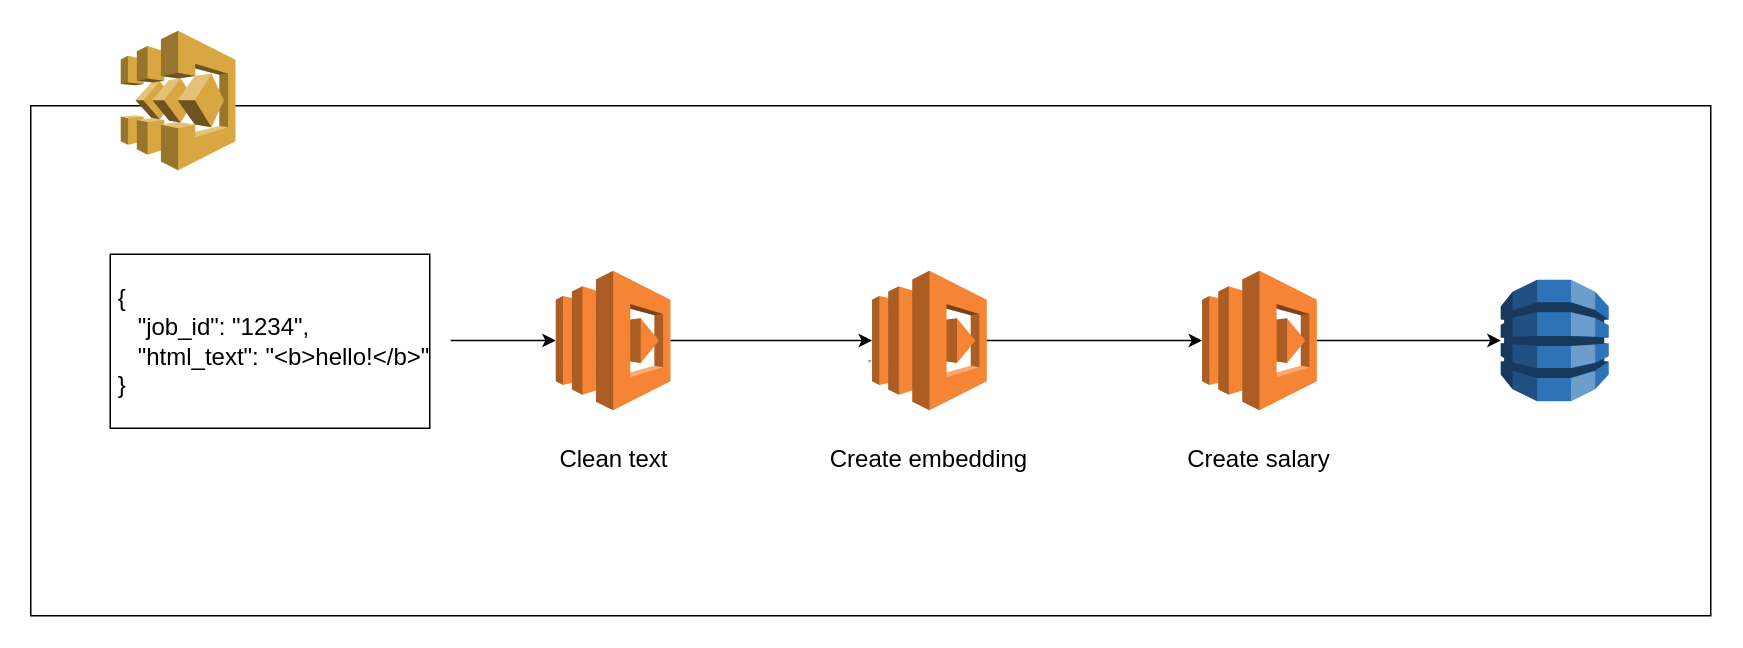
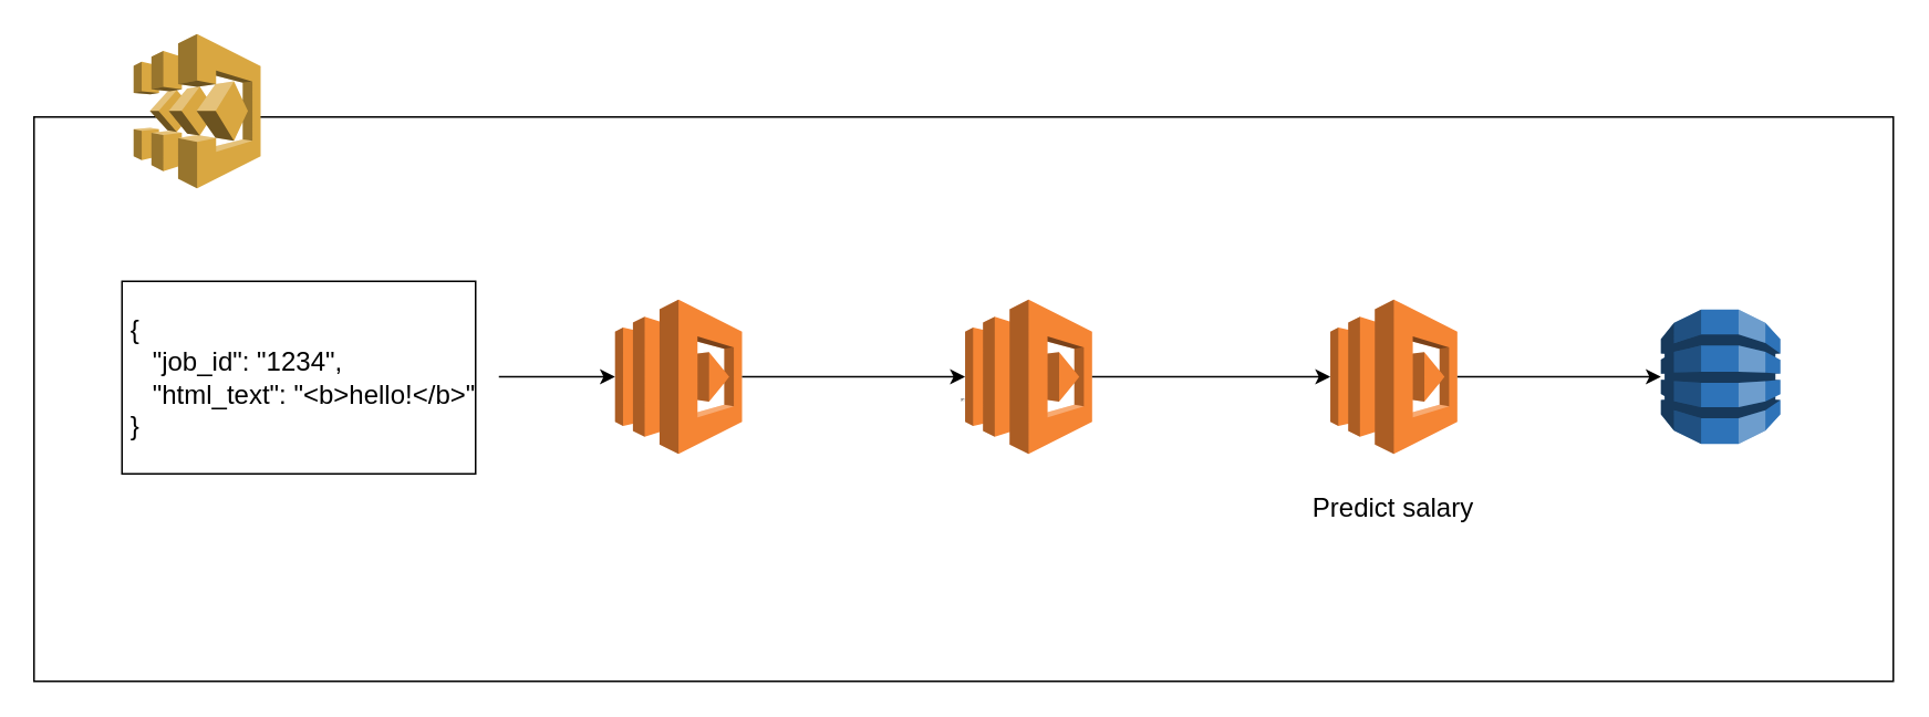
  <mxCell id="0" />
  <mxCell id="1" parent="0" />
  <mxCell id="2" value="&lt;hr&gt;" style="rounded=0;whiteSpace=wrap;html=1;" vertex="1" parent="1"><mxGeometry x="20" y="70" width="1120" height="340" as="geometry" /></mxCell>
  <mxCell id="3" value="" style="outlineConnect=0;dashed=0;verticalLabelPosition=bottom;verticalAlign=top;align=center;html=1;shape=mxgraph.aws3.step_functions;fillColor=#D9A741;gradientColor=none;" vertex="1" parent="1"><mxGeometry x="80" y="20" width="76.5" height="93" as="geometry" /></mxCell>
  <mxCell id="4" value="" style="outlineConnect=0;dashed=0;verticalLabelPosition=bottom;verticalAlign=top;align=center;html=1;shape=mxgraph.aws3.dynamo_db;fillColor=#2E73B8;gradientColor=none;" vertex="1" parent="1"><mxGeometry x="1000" y="186" width="72" height="81" as="geometry" /></mxCell>
  <mxCell id="5" value="" style="group" vertex="1" connectable="0" parent="1"><mxGeometry x="770" y="180" width="138.25" height="140" as="geometry" /></mxCell>
  <mxCell id="6" value="" style="outlineConnect=0;dashed=0;verticalLabelPosition=bottom;verticalAlign=top;align=center;html=1;shape=mxgraph.aws3.lambda;fillColor=#F58534;gradientColor=none;" vertex="1" parent="5"><mxGeometry x="30.88" width="76.5" height="93" as="geometry" /></mxCell>
- <mxCell id="7" value="Create salary" style="text;html=1;strokeColor=none;fillColor=none;align=center;verticalAlign=middle;whiteSpace=wrap;rounded=0;fontSize=16;" vertex="1" parent="5"><mxGeometry y="110" width="138.25" height="30" as="geometry" /></mxCell>
+ <mxCell id="7" value="Predict salary" style="text;html=1;strokeColor=none;fillColor=none;align=center;verticalAlign=middle;whiteSpace=wrap;rounded=0;fontSize=16;" vertex="1" parent="5"><mxGeometry y="110" width="138.25" height="30" as="geometry" /></mxCell>
  <mxCell id="8" value="" style="group" vertex="1" connectable="0" parent="1"><mxGeometry x="550" y="180" width="138.25" height="140" as="geometry" /></mxCell>
  <mxCell id="9" value="" style="outlineConnect=0;dashed=0;verticalLabelPosition=bottom;verticalAlign=top;align=center;html=1;shape=mxgraph.aws3.lambda;fillColor=#F58534;gradientColor=none;" vertex="1" parent="8"><mxGeometry x="30.87" width="76.5" height="93" as="geometry" /></mxCell>
- <mxCell id="10" value="Create embedding" style="text;html=1;strokeColor=none;fillColor=none;align=center;verticalAlign=middle;whiteSpace=wrap;rounded=0;fontSize=16;" vertex="1" parent="8"><mxGeometry y="110" width="138.25" height="30" as="geometry" /></mxCell>
  <mxCell id="11" value="" style="group" vertex="1" connectable="0" parent="1"><mxGeometry x="370" y="180" width="78.25" height="140" as="geometry" /></mxCell>
  <mxCell id="12" value="" style="outlineConnect=0;dashed=0;verticalLabelPosition=bottom;verticalAlign=top;align=center;html=1;shape=mxgraph.aws3.lambda;fillColor=#F58534;gradientColor=none;" vertex="1" parent="11"><mxGeometry width="76.5" height="93" as="geometry" /></mxCell>
- <mxCell id="13" value="Clean text" style="text;html=1;strokeColor=none;fillColor=none;align=center;verticalAlign=middle;whiteSpace=wrap;rounded=0;fontSize=16;" vertex="1" parent="11"><mxGeometry y="110" width="78.25" height="30" as="geometry" /></mxCell>
  <mxCell id="14" style="edgeStyle=orthogonalEdgeStyle;rounded=0;orthogonalLoop=1;jettySize=auto;html=1;fontSize=16;" edge="1" parent="1" source="15" target="12"><mxGeometry relative="1" as="geometry" /></mxCell>
  <mxCell id="15" value="&lt;div&gt;&lt;br&gt;&lt;/div&gt;&lt;div&gt;&amp;nbsp;{&lt;/div&gt;&amp;nbsp;&amp;nbsp;&amp;nbsp; &quot;job_id&quot;: &quot;1234&quot;,&lt;br&gt;&amp;nbsp;&amp;nbsp;&amp;nbsp; &quot;html_text&quot;: &quot;&amp;lt;b&amp;gt;hello!&amp;lt;/b&amp;gt;&quot; &lt;br&gt;&lt;div&gt;&amp;nbsp;}&lt;/div&gt;&lt;div&gt;&lt;br&gt;&lt;/div&gt;" style="text;align=left;verticalAlign=middle;rounded=0;fontSize=16;labelBorderColor=#000000;spacing=3;whiteSpace=wrap;html=1;spacingLeft=0;labelBackgroundColor=none;" vertex="1" parent="1"><mxGeometry x="70" y="176.5" width="230" height="100" as="geometry" /></mxCell>
  <mxCell id="16" style="edgeStyle=orthogonalEdgeStyle;rounded=0;orthogonalLoop=1;jettySize=auto;html=1;fontSize=16;" edge="1" parent="1" source="12" target="9"><mxGeometry relative="1" as="geometry" /></mxCell>
  <mxCell id="17" style="edgeStyle=orthogonalEdgeStyle;rounded=0;orthogonalLoop=1;jettySize=auto;html=1;exitX=1;exitY=0.5;exitDx=0;exitDy=0;exitPerimeter=0;fontSize=16;" edge="1" parent="1" source="9" target="6"><mxGeometry relative="1" as="geometry" /></mxCell>
  <mxCell id="18" style="edgeStyle=orthogonalEdgeStyle;rounded=0;orthogonalLoop=1;jettySize=auto;html=1;entryX=0;entryY=0.5;entryDx=0;entryDy=0;entryPerimeter=0;fontSize=16;" edge="1" parent="1" source="6" target="4"><mxGeometry relative="1" as="geometry" /></mxCell>
